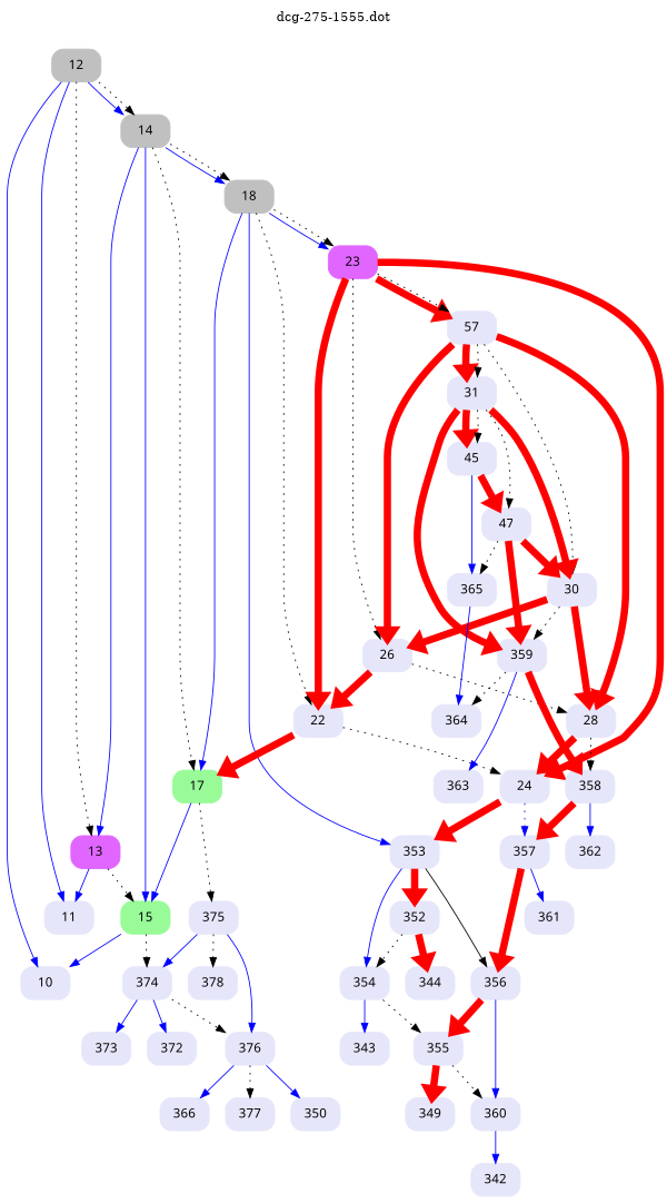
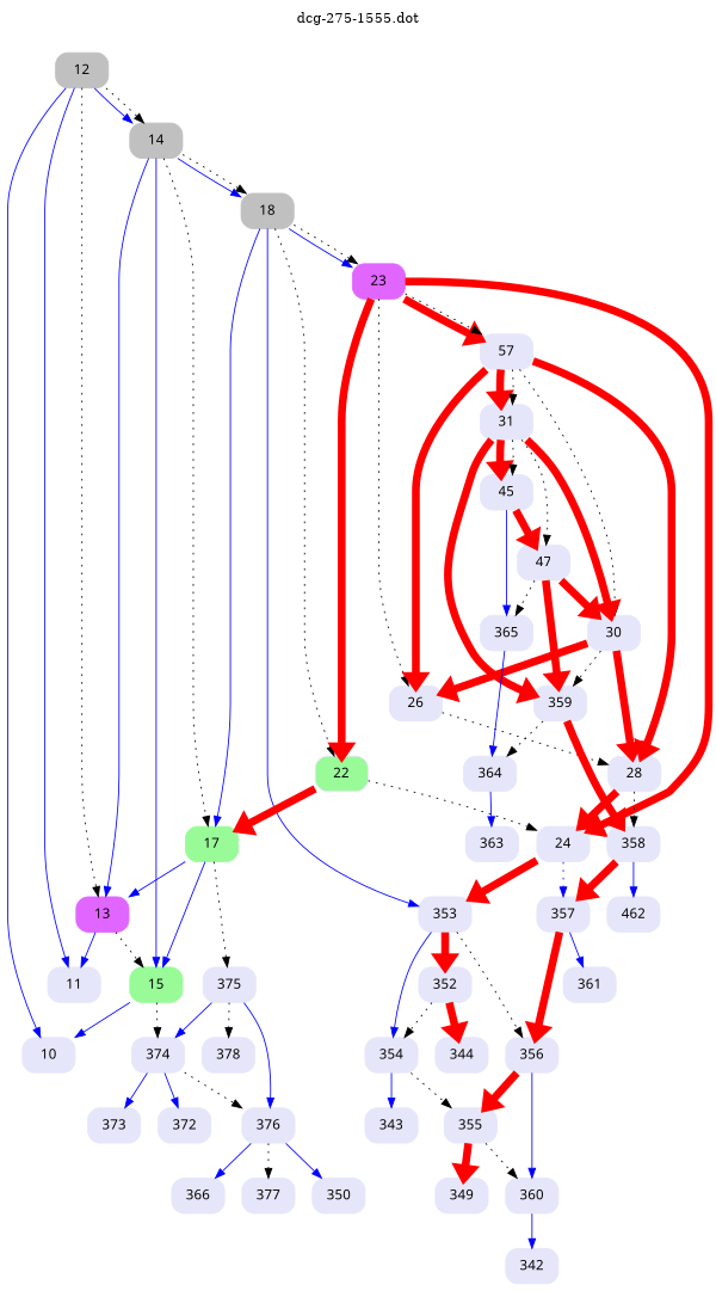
  digraph {
    label="dcg-275-1555.dot"
    labelloc=t
    node [color=lavender fontname="sans-serif" shape=box style="rounded,filled"]
    edge [color=blue]
    n1 [color=grey label=12]
    n2 [label=11]
    n3 [label=10]
    n4 [color=grey label=14]
    n5 [color=mediumorchid1 label=13]
    n6 [color=palegreen label=15]
    n7 [color=grey label=18]
    n8 [color=palegreen label=17]
    n9 [label=374]
    n10 [label=353]
    n11 [color=mediumorchid1 label=23]
-   n12 [label=22]
+   n12 [label=22 fillcolor=palegreen]
    n13 [label=375]
    n14 [label=376]
    n15 [label=373]
    n16 [label=372]
    n17 [label=356]
    n18 [label=352]
    n19 [label=354]
    n20 [label=24]
    n21 [label=57]
    n22 [label=26]
    n23 [label=378]
    n24 [label=355]
    n25 [label=360]
    n26 [label=344]
    n27 [label=343]
    n28 [label=357]
    n29 [label=28]
    n30 [label=31]
    n31 [label=30]
    n32 [label=361]
    n33 [label=358]
    n34 [label=359]
    n35 [label=45]
    n36 [label=47]
-   n37 [label=362]
+   n37 [label=462]
    n38 [label=364]
    n39 [label=365]
    n40 [label=363]
    n41 [label=349]
    n42 [label=342]
    n43 [label=350]
    n44 [label=366]
    n45 [label=377]
    n1 -> n2 [penwidth=1]
    n1 -> n3 [penwidth=1]
    n1 -> n4 [penwidth=1]
    n1 -> n4 [style=dotted color=""]
    n1 -> n5 [style=dotted color=""]
    n4 -> n5 [penwidth=1]
    n4 -> n6 [penwidth=1]
    n4 -> n7 [penwidth=1]
    n4 -> n7 [style=dotted color=""]
    n4 -> n8 [style=dotted color=""]
    n5 -> n2 [penwidth=1]
    n5 -> n6 [style=dotted color=""]
    n6 -> n3 [penwidth=1]
    n6 -> n9 [style=dotted color=""]
    n7 -> n8 [penwidth=1]
    n7 -> n10 [penwidth=1]
    n7 -> n11 [penwidth=1]
    n7 -> n11 [style=dotted color=""]
    n7 -> n12 [style=dotted color=""]
+   n8 -> n5 [penwidth=1]
    n8 -> n6 [penwidth=1]
    n8 -> n13 [style=dotted color=""]
    n9 -> n14 [style=dotted color=""]
    n9 -> n15 [penwidth=1]
    n9 -> n16 [penwidth=1]
-   n10 -> n17 [style=solid color=""]
+   n10 -> n17 [style=dotted color=""]
    n10 -> n18 [color=red penwidth=8]
    n10 -> n19 [penwidth=1]
    n11 -> n12 [color=red penwidth=8]
    n11 -> n20 [color=red penwidth=8]
    n11 -> n21 [color=red penwidth=8]
    n11 -> n21 [style=dotted color=""]
    n11 -> n22 [style=dotted color=""]
    n12 -> n8 [color=red penwidth=8]
    n12 -> n20 [style=dotted color=""]
    n13 -> n9 [penwidth=1]
    n13 -> n14 [penwidth=1]
    n13 -> n23 [style=dotted color=""]
    n14 -> n43 [penwidth=1]
    n14 -> n44 [penwidth=1]
    n14 -> n45 [style=dotted color=""]
    n17 -> n24 [color=red penwidth=8]
    n17 -> n25 [penwidth=1]
    n18 -> n19 [style=dotted color=""]
    n18 -> n26 [color=red penwidth=8]
    n19 -> n24 [style=dotted color=""]
    n19 -> n27 [penwidth=1]
    n20 -> n10 [color=red penwidth=8]
    n20 -> n28 [style=dotted]
    n21 -> n22 [color=red penwidth=8]
    n21 -> n29 [color=red penwidth=8]
    n21 -> n30 [color=red penwidth=8]
    n21 -> n30 [style=dotted color=""]
    n21 -> n31 [style=dotted color=""]
-   n22 -> n12 [color=red penwidth=8]
    n22 -> n29 [style=dotted color=""]
    n24 -> n25 [style=dotted color=""]
    n24 -> n41 [color=red penwidth=8]
    n25 -> n42 [penwidth=1]
    n28 -> n17 [color=red penwidth=8]
    n28 -> n32 [penwidth=1]
    n29 -> n20 [color=red penwidth=8]
    n29 -> n33 [style=dotted color=""]
    n30 -> n31 [color=red penwidth=8]
    n30 -> n34 [color=red penwidth=8]
    n30 -> n35 [color=red penwidth=8]
    n30 -> n35 [style=dotted color=""]
    n30 -> n36 [style=dotted color=""]
    n31 -> n22 [color=red penwidth=8]
    n31 -> n29 [color=red penwidth=8]
    n31 -> n34 [style=dotted color=""]
    n33 -> n28 [color=red penwidth=8]
    n33 -> n37 [penwidth=1]
    n34 -> n33 [color=red penwidth=8]
    n34 -> n38 [style=dotted color=""]
    n35 -> n36 [color=red penwidth=8]
    n35 -> n39 [penwidth=1]
    n36 -> n31 [color=red penwidth=8]
    n36 -> n34 [color=red penwidth=8]
    n36 -> n39 [style=dotted color=""]
-   n34 -> n40 [penwidth=1]
+   n38 -> n40 [penwidth=1]
    n39 -> n38 [penwidth=1]
  }
